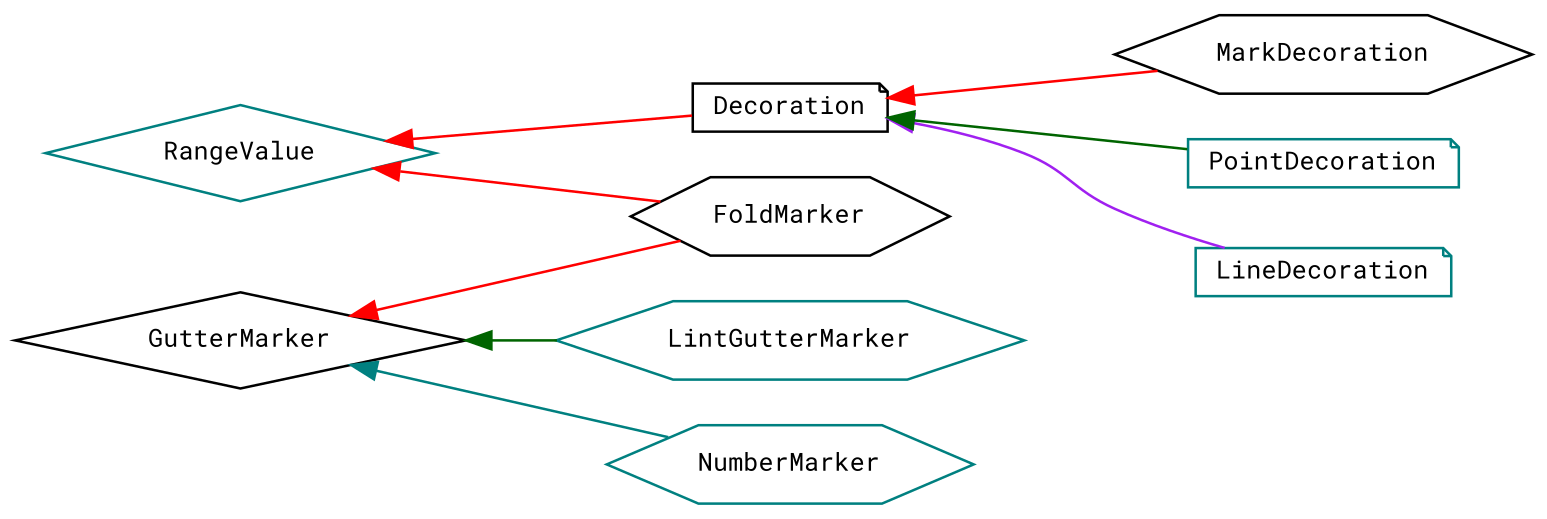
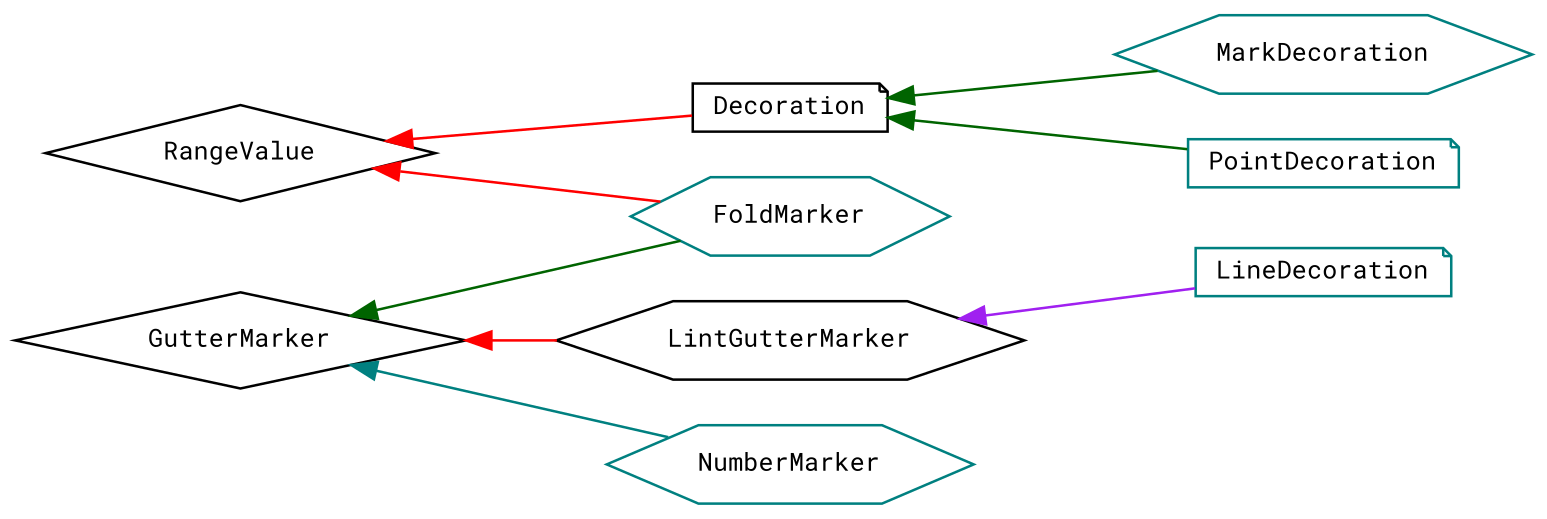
  digraph {
    fontname="Roboto Mono"
    rankdir=LR
    node [color=black fillcolor=white fontname="Roboto Mono" fontsize=10 shape=hexagon style=filled]
    edge [color=red dir=back fontname="Roboto Mono" fontsize=10 labelfontname=Helvetica labelfontsize=10 style=solid]
-   n1 [color=teal height=0.2 label=RangeValue shape=diamond width=0.4]
+   n1 [height=0.2 label=RangeValue shape=diamond width=0.4]
    n2 [height=0.2 label=Decoration shape=note width=0.4]
-   n3 [height=0.2 label=FoldMarker width=0.4]
+   n3 [color=teal height=0.2 label=FoldMarker width=0.4]
    n4 [color=teal height=0.2 label=LineDecoration shape=note width=0.4]
-   n5 [height=0.2 label=MarkDecoration width=0.4]
+   n5 [color=teal height=0.2 label=MarkDecoration width=0.4]
    n6 [color=teal height=0.2 label=PointDecoration shape=note width=0.4]
    n7 [height=0.2 label=GutterMarker shape=diamond width=0.4]
-   n8 [color=teal height=0.2 label=LintGutterMarker width=0.4]
+   n8 [height=0.2 label=LintGutterMarker width=0.4]
    n9 [color=teal height=0.2 label=NumberMarker width=0.4]
    n1 -> n2
    n1 -> n3
-   n2 -> n4 [color=purple]
-   n2 -> n5
+   n8 -> n4 [color=purple]
+   n2 -> n5 [color=darkgreen]
    n2 -> n6 [color=darkgreen]
-   n7 -> n3
-   n7 -> n8 [color=darkgreen]
+   n7 -> n3 [color=darkgreen]
+   n7 -> n8
    n7 -> n9 [color=teal]
  }
